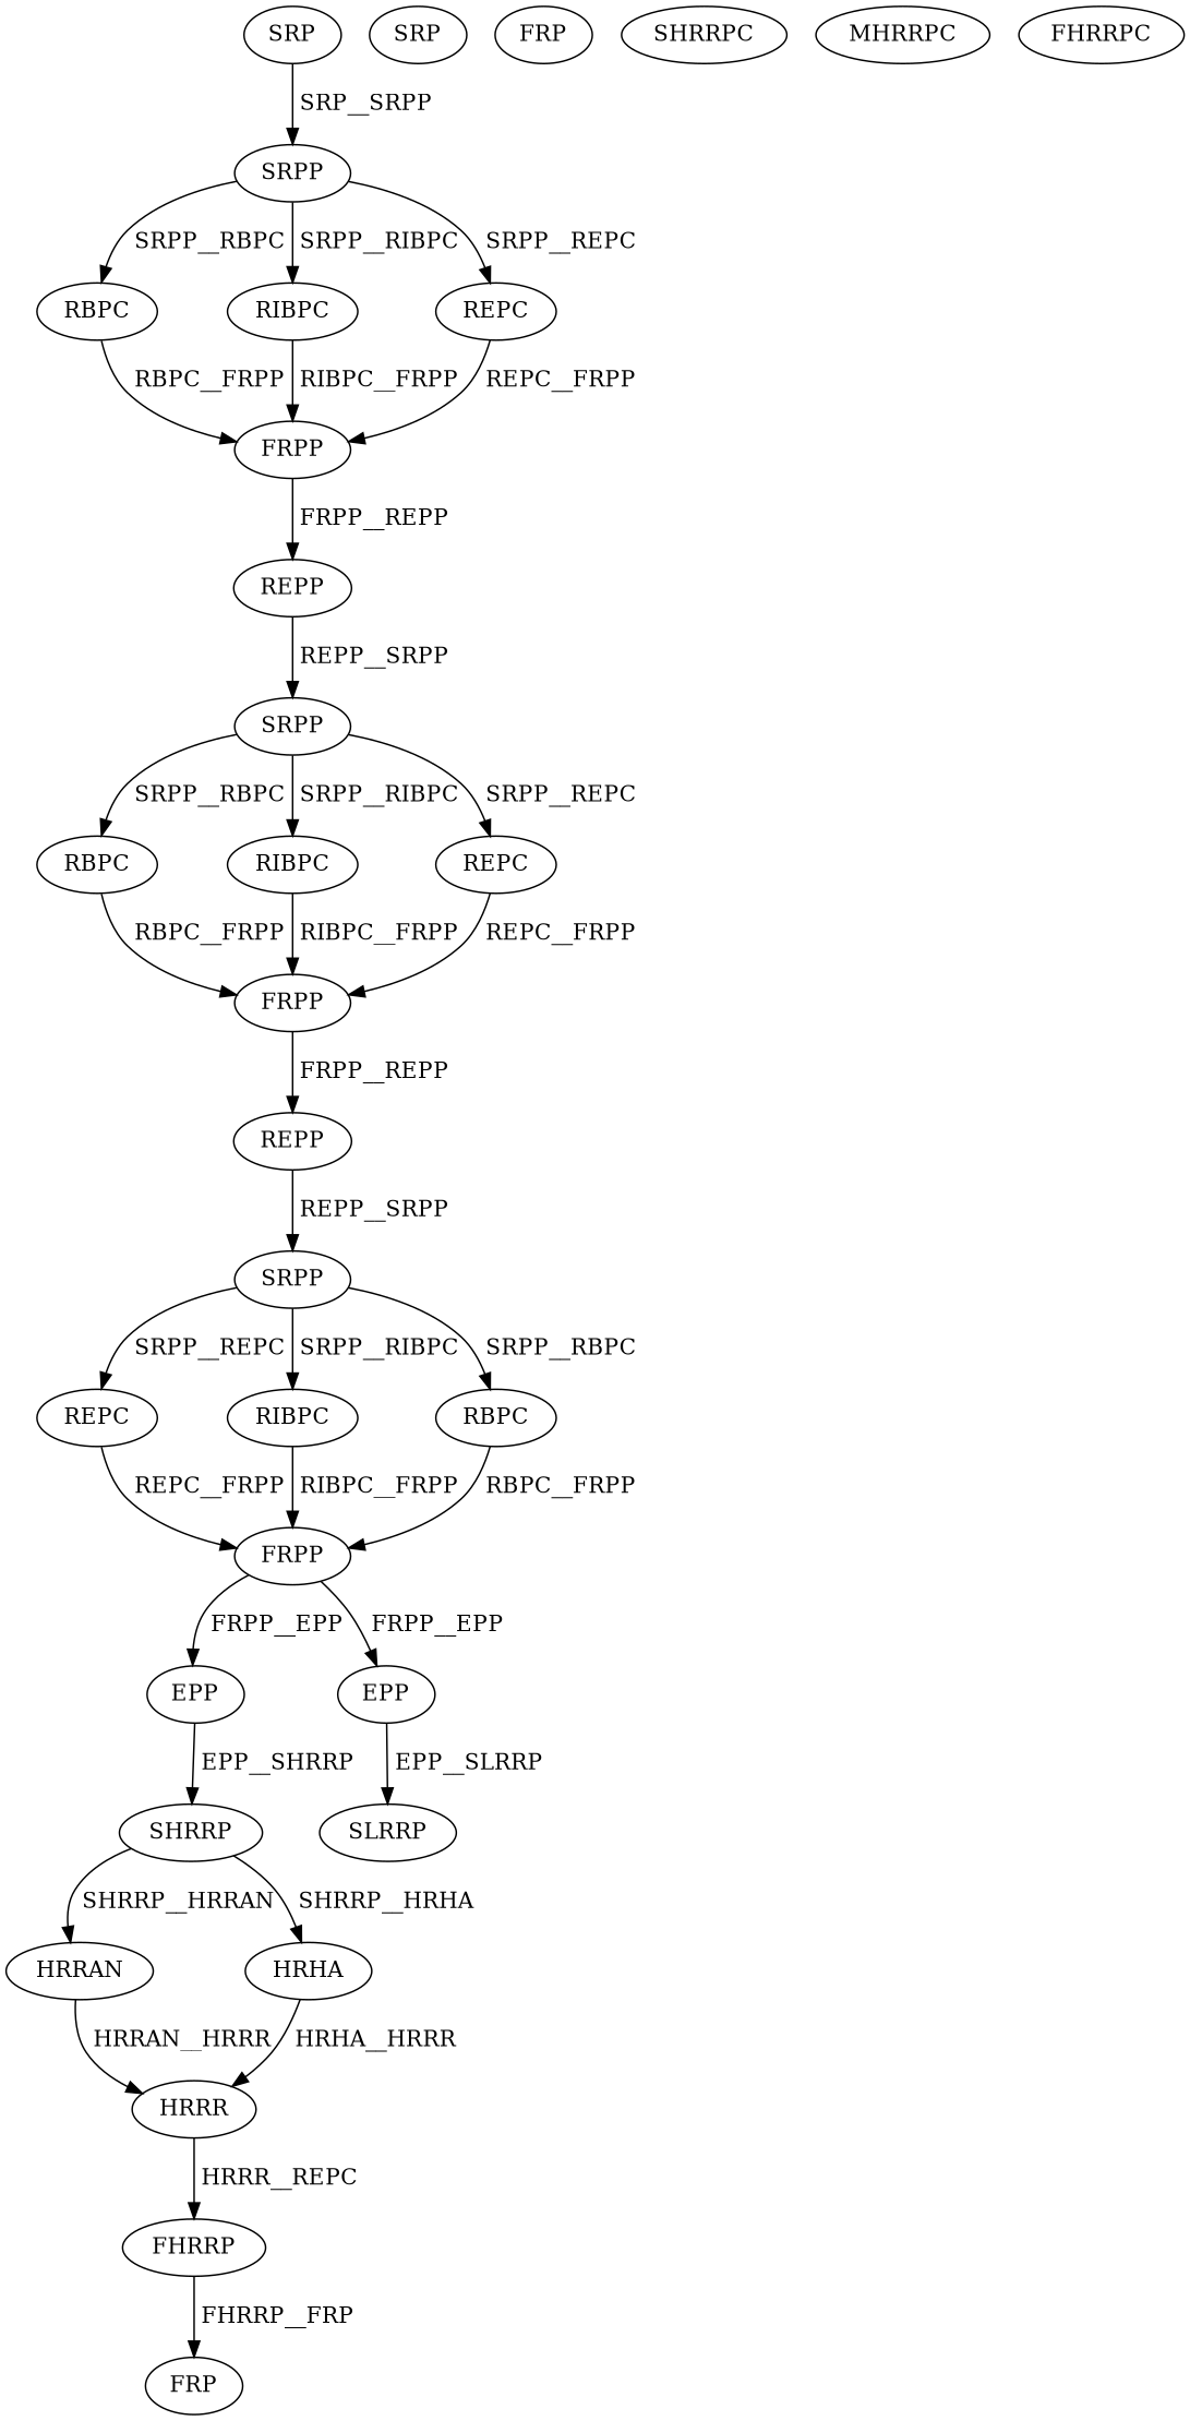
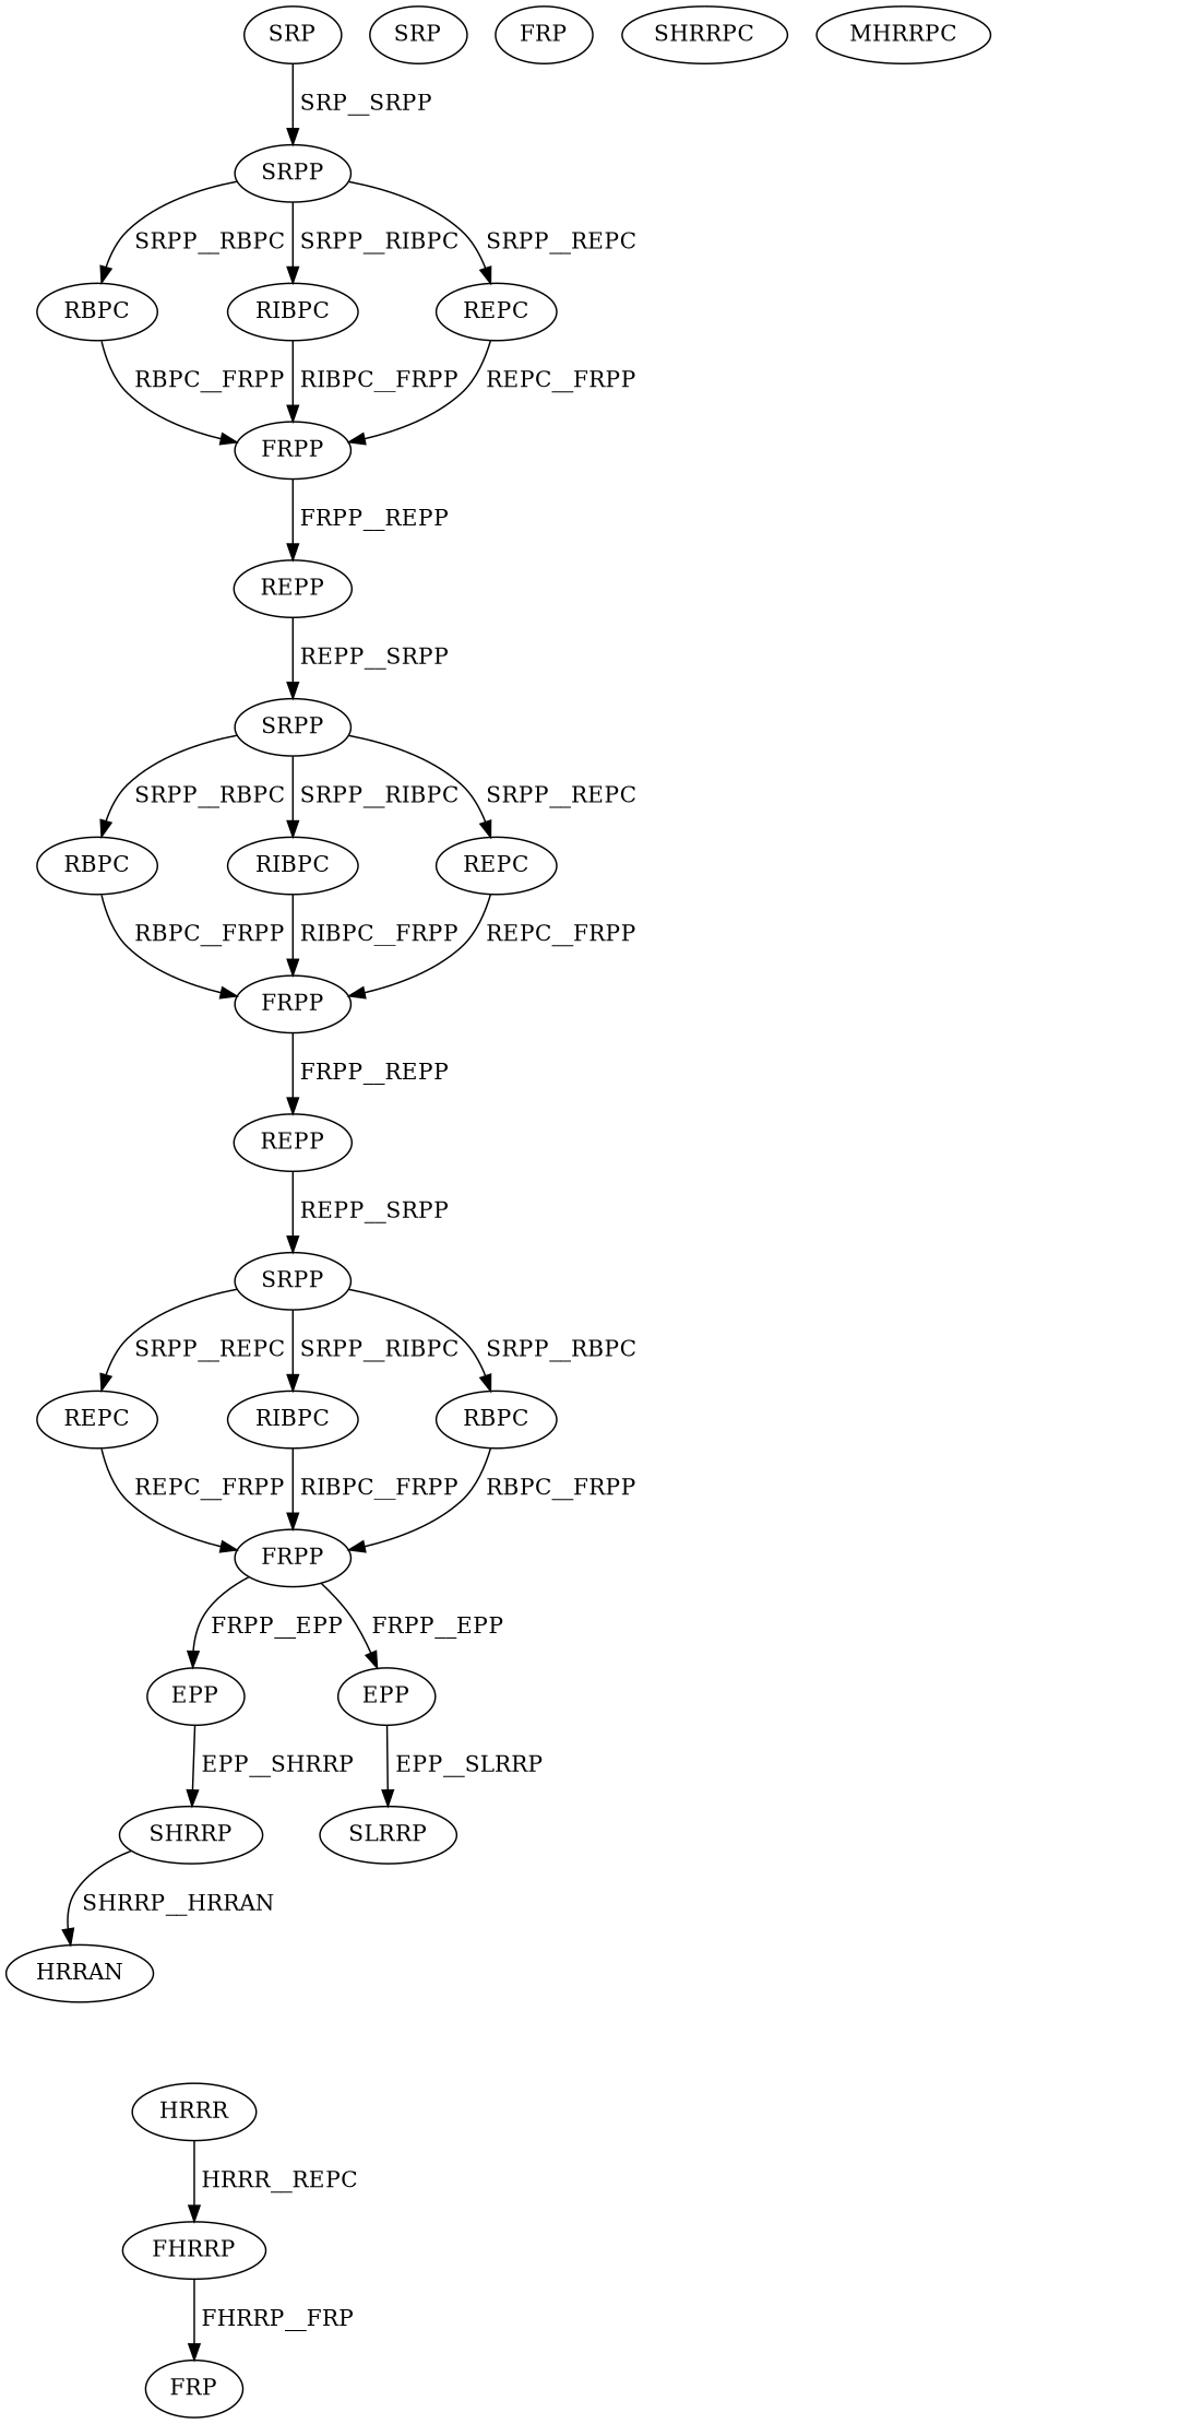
  digraph {
    node [color=black fontcolor=black]
    edge [color=black fontcolor=black]
    n1 [label=SRP]
    n2 [label=SRPP]
    n3 [label=RBPC]
    n4 [label=RIBPC]
    n5 [label=REPC]
    n6 [label=FRPP]
    n7 [label=REPP]
    n8 [label=SRPP]
    n9 [label=RBPC]
    n10 [label=RIBPC]
    n11 [label=REPC]
    n12 [label=FRPP]
    n13 [label=REPP]
    n14 [label=SRPP]
    n15 [label=REPC]
    n16 [label=RIBPC]
    n17 [label=RBPC]
    n18 [label=FRPP]
    n19 [label=EPP]
    n20 [label=EPP]
    n21 [label=SHRRP]
    n22 [label=SLRRP]
    n23 [label=HRRAN]
-   n24 [label=HRHA]
    n25 [label=HRRR]
    n26 [label=SRP]
    n27 [label=FRP]
    n28 [label=FHRRP]
    n29 [label=SHRRPC]
    n30 [label=MHRRPC]
-   n31 [label=FHRRPC]
    n32 [label=FRP]
    n1 -> n2 [label=" SRP__SRPP"]
    n2 -> n3 [label=" SRPP__RBPC"]
    n2 -> n4 [label=" SRPP__RIBPC"]
    n2 -> n5 [label=" SRPP__REPC"]
    n3 -> n6 [label=" RBPC__FRPP"]
    n4 -> n6 [label=" RIBPC__FRPP"]
    n5 -> n6 [label=" REPC__FRPP"]
    n6 -> n7 [label=" FRPP__REPP"]
    n7 -> n8 [label=" REPP__SRPP"]
    n8 -> n9 [label=" SRPP__RBPC"]
    n8 -> n10 [label=" SRPP__RIBPC"]
    n8 -> n11 [label=" SRPP__REPC"]
    n9 -> n12 [label=" RBPC__FRPP"]
    n10 -> n12 [label=" RIBPC__FRPP"]
    n11 -> n12 [label=" REPC__FRPP"]
    n12 -> n13 [label=" FRPP__REPP"]
    n13 -> n14 [label=" REPP__SRPP"]
    n14 -> n15 [label=" SRPP__REPC"]
    n14 -> n16 [label=" SRPP__RIBPC"]
    n14 -> n17 [label=" SRPP__RBPC"]
    n15 -> n18 [label=" REPC__FRPP"]
    n16 -> n18 [label=" RIBPC__FRPP"]
    n17 -> n18 [label=" RBPC__FRPP"]
    n18 -> n19 [label=" FRPP__EPP"]
    n18 -> n20 [label=" FRPP__EPP"]
    n19 -> n21 [label=" EPP__SHRRP"]
    n20 -> n22 [label=" EPP__SLRRP"]
    n21 -> n23 [label=" SHRRP__HRRAN"]
-   n21 -> n24 [label=" SHRRP__HRHA"]
-   n23 -> n25 [label=" HRRAN__HRRR"]
-   n24 -> n25 [label=" HRHA__HRRR"]
    n25 -> n28 [label=" HRRR__REPC"]
    n28 -> n32 [label=" FHRRP__FRP"]
  }
